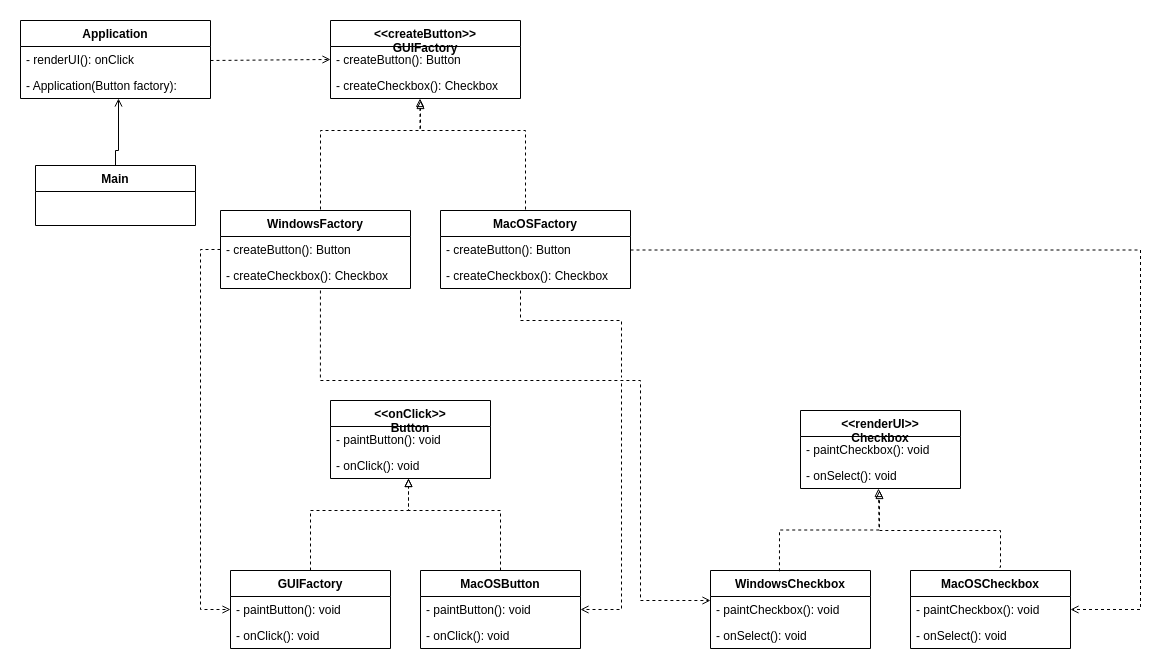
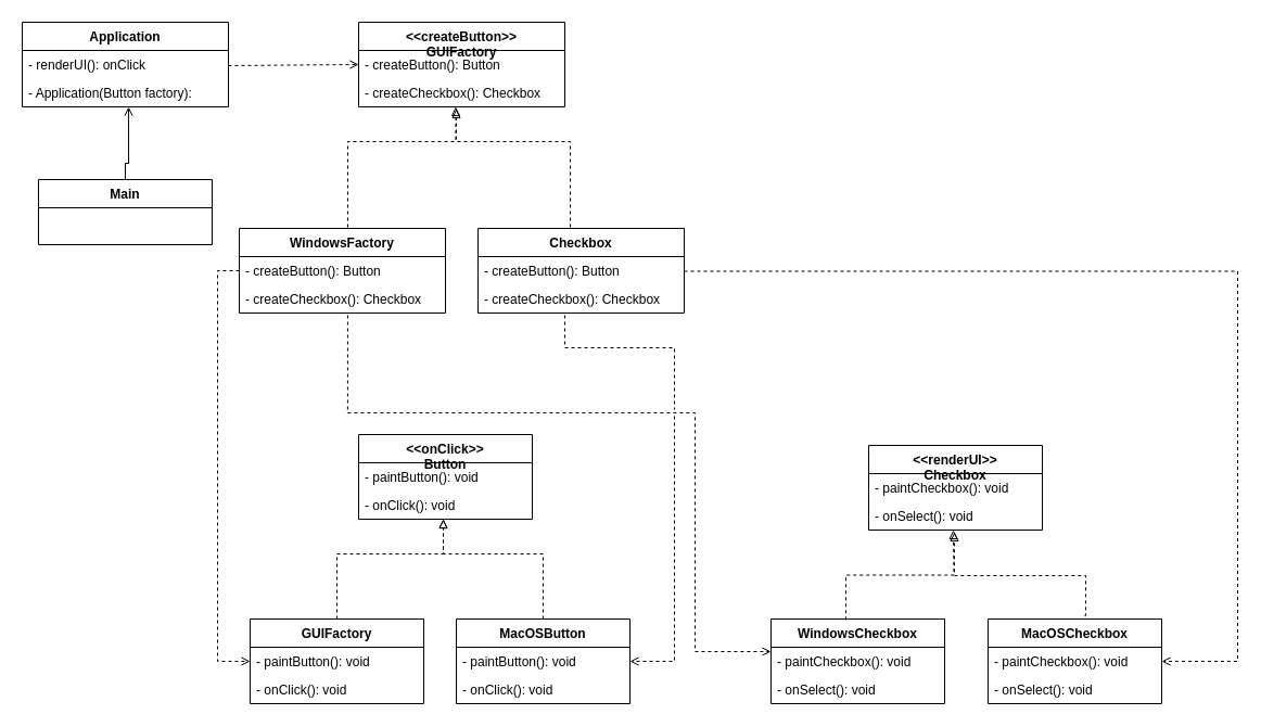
  <mxCell id="0" />
  <mxCell id="1" parent="0" />
  <mxCell id="2" value="Application" style="swimlane;fontStyle=1;align=center;verticalAlign=top;childLayout=stackLayout;horizontal=1;startSize=26;horizontalStack=0;resizeParent=1;resizeParentMax=0;resizeLast=0;collapsible=1;marginBottom=0;whiteSpace=wrap;html=1;" vertex="1" parent="1"><mxGeometry x="20" y="20" width="190" height="78" as="geometry" /></mxCell>
  <mxCell id="3" value="- renderUI(): onClick" style="text;strokeColor=none;fillColor=none;align=left;verticalAlign=top;spacingLeft=4;spacingRight=4;overflow=hidden;rotatable=0;points=[[0,0.5],[1,0.5]];portConstraint=eastwest;whiteSpace=wrap;html=1;" vertex="1" parent="2"><mxGeometry y="26" width="190" height="26" as="geometry" /></mxCell>
  <mxCell id="4" value="- Application(Button factory): " style="text;strokeColor=none;fillColor=none;align=left;verticalAlign=top;spacingLeft=4;spacingRight=4;overflow=hidden;rotatable=0;points=[[0,0.5],[1,0.5]];portConstraint=eastwest;whiteSpace=wrap;html=1;" vertex="1" parent="2"><mxGeometry y="52" width="190" height="26" as="geometry" /></mxCell>
  <mxCell id="5" value="MacOSButton" style="swimlane;fontStyle=1;align=center;verticalAlign=top;childLayout=stackLayout;horizontal=1;startSize=26;horizontalStack=0;resizeParent=1;resizeParentMax=0;resizeLast=0;collapsible=1;marginBottom=0;whiteSpace=wrap;html=1;" vertex="1" parent="1"><mxGeometry x="420" y="570" width="160" height="78" as="geometry" /></mxCell>
  <mxCell id="6" value="- paintButton(): void" style="text;strokeColor=none;fillColor=none;align=left;verticalAlign=top;spacingLeft=4;spacingRight=4;overflow=hidden;rotatable=0;points=[[0,0.5],[1,0.5]];portConstraint=eastwest;whiteSpace=wrap;html=1;" vertex="1" parent="5"><mxGeometry y="26" width="160" height="26" as="geometry" /></mxCell>
  <mxCell id="7" value="- onClick(): void" style="text;strokeColor=none;fillColor=none;align=left;verticalAlign=top;spacingLeft=4;spacingRight=4;overflow=hidden;rotatable=0;points=[[0,0.5],[1,0.5]];portConstraint=eastwest;whiteSpace=wrap;html=1;" vertex="1" parent="5"><mxGeometry y="52" width="160" height="26" as="geometry" /></mxCell>
  <mxCell id="8" value="&amp;lt;&amp;lt;renderUI&amp;gt;&amp;gt;&lt;div&gt;Checkbox&lt;/div&gt;" style="swimlane;fontStyle=1;align=center;verticalAlign=top;childLayout=stackLayout;horizontal=1;startSize=26;horizontalStack=0;resizeParent=1;resizeParentMax=0;resizeLast=0;collapsible=1;marginBottom=0;whiteSpace=wrap;html=1;" vertex="1" parent="1"><mxGeometry x="800" y="410" width="160" height="78" as="geometry" /></mxCell>
  <mxCell id="9" value="- paintCheckbox(): void" style="text;strokeColor=none;fillColor=none;align=left;verticalAlign=top;spacingLeft=4;spacingRight=4;overflow=hidden;rotatable=0;points=[[0,0.5],[1,0.5]];portConstraint=eastwest;whiteSpace=wrap;html=1;" vertex="1" parent="8"><mxGeometry y="26" width="160" height="26" as="geometry" /></mxCell>
  <mxCell id="10" value="- onSelect(): void" style="text;strokeColor=none;fillColor=none;align=left;verticalAlign=top;spacingLeft=4;spacingRight=4;overflow=hidden;rotatable=0;points=[[0,0.5],[1,0.5]];portConstraint=eastwest;whiteSpace=wrap;html=1;" vertex="1" parent="8"><mxGeometry y="52" width="160" height="26" as="geometry" /></mxCell>
- <mxCell id="11" value="MacOSFactory" style="swimlane;fontStyle=1;align=center;verticalAlign=top;childLayout=stackLayout;horizontal=1;startSize=26;horizontalStack=0;resizeParent=1;resizeParentMax=0;resizeLast=0;collapsible=1;marginBottom=0;whiteSpace=wrap;html=1;" vertex="1" parent="1"><mxGeometry x="440" y="210" width="190" height="78" as="geometry" /></mxCell>
+ <mxCell id="11" value="Checkbox" style="swimlane;fontStyle=1;align=center;verticalAlign=top;childLayout=stackLayout;horizontal=1;startSize=26;horizontalStack=0;resizeParent=1;resizeParentMax=0;resizeLast=0;collapsible=1;marginBottom=0;whiteSpace=wrap;html=1;" vertex="1" parent="1"><mxGeometry x="440" y="210" width="190" height="78" as="geometry" /></mxCell>
  <mxCell id="12" value="- createButton(): Button" style="text;strokeColor=none;fillColor=none;align=left;verticalAlign=top;spacingLeft=4;spacingRight=4;overflow=hidden;rotatable=0;points=[[0,0.5],[1,0.5]];portConstraint=eastwest;whiteSpace=wrap;html=1;" vertex="1" parent="11"><mxGeometry y="26" width="190" height="26" as="geometry" /></mxCell>
  <mxCell id="13" value="- createCheckbox(): Checkbox" style="text;strokeColor=none;fillColor=none;align=left;verticalAlign=top;spacingLeft=4;spacingRight=4;overflow=hidden;rotatable=0;points=[[0,0.5],[1,0.5]];portConstraint=eastwest;whiteSpace=wrap;html=1;" vertex="1" parent="11"><mxGeometry y="52" width="190" height="26" as="geometry" /></mxCell>
  <mxCell id="14" value="GUIFactory" style="swimlane;fontStyle=1;align=center;verticalAlign=top;childLayout=stackLayout;horizontal=1;startSize=26;horizontalStack=0;resizeParent=1;resizeParentMax=0;resizeLast=0;collapsible=1;marginBottom=0;whiteSpace=wrap;html=1;" vertex="1" parent="1"><mxGeometry x="230" y="570" width="160" height="78" as="geometry" /></mxCell>
  <mxCell id="15" value="- paintButton(): void" style="text;strokeColor=none;fillColor=none;align=left;verticalAlign=top;spacingLeft=4;spacingRight=4;overflow=hidden;rotatable=0;points=[[0,0.5],[1,0.5]];portConstraint=eastwest;whiteSpace=wrap;html=1;" vertex="1" parent="14"><mxGeometry y="26" width="160" height="26" as="geometry" /></mxCell>
  <mxCell id="16" value="- onClick(): void" style="text;strokeColor=none;fillColor=none;align=left;verticalAlign=top;spacingLeft=4;spacingRight=4;overflow=hidden;rotatable=0;points=[[0,0.5],[1,0.5]];portConstraint=eastwest;whiteSpace=wrap;html=1;" vertex="1" parent="14"><mxGeometry y="52" width="160" height="26" as="geometry" /></mxCell>
  <mxCell id="17" value="WindowsCheckbox" style="swimlane;fontStyle=1;align=center;verticalAlign=top;childLayout=stackLayout;horizontal=1;startSize=26;horizontalStack=0;resizeParent=1;resizeParentMax=0;resizeLast=0;collapsible=1;marginBottom=0;whiteSpace=wrap;html=1;" vertex="1" parent="1"><mxGeometry x="710" y="570" width="160" height="78" as="geometry" /></mxCell>
  <mxCell id="18" value="" style="html=1;labelBackgroundColor=#ffffff;jettySize=auto;orthogonalLoop=1;fontSize=14;rounded=0;jumpStyle=gap;edgeStyle=orthogonalEdgeStyle;startArrow=none;endArrow=block;endFill=0;dashed=1;strokeWidth=1;exitX=0.556;exitY=-0.041;exitDx=0;exitDy=0;exitPerimeter=0;" edge="1" parent="17" source="28"><mxGeometry width="48" height="48" relative="1" as="geometry"><mxPoint x="290" y="-20" as="sourcePoint" /><mxPoint x="169" y="-80" as="targetPoint" /><Array as="points"><mxPoint x="290" y="-3" /><mxPoint x="290" y="-40" /><mxPoint x="169" y="-40" /></Array></mxGeometry></mxCell>
  <mxCell id="19" value="- paintCheckbox(): void" style="text;strokeColor=none;fillColor=none;align=left;verticalAlign=top;spacingLeft=4;spacingRight=4;overflow=hidden;rotatable=0;points=[[0,0.5],[1,0.5]];portConstraint=eastwest;whiteSpace=wrap;html=1;" vertex="1" parent="17"><mxGeometry y="26" width="160" height="26" as="geometry" /></mxCell>
  <mxCell id="20" value="- onSelect(): void" style="text;strokeColor=none;fillColor=none;align=left;verticalAlign=top;spacingLeft=4;spacingRight=4;overflow=hidden;rotatable=0;points=[[0,0.5],[1,0.5]];portConstraint=eastwest;whiteSpace=wrap;html=1;" vertex="1" parent="17"><mxGeometry y="52" width="160" height="26" as="geometry" /></mxCell>
  <mxCell id="21" value="&amp;lt;&amp;lt;createButton&amp;gt;&amp;gt;&lt;div&gt;GUIFactory&lt;/div&gt;" style="swimlane;fontStyle=1;align=center;verticalAlign=top;childLayout=stackLayout;horizontal=1;startSize=26;horizontalStack=0;resizeParent=1;resizeParentMax=0;resizeLast=0;collapsible=1;marginBottom=0;whiteSpace=wrap;html=1;" vertex="1" parent="1"><mxGeometry x="330" y="20" width="190" height="78" as="geometry" /></mxCell>
  <mxCell id="22" value="- createButton(): Button" style="text;strokeColor=none;fillColor=none;align=left;verticalAlign=top;spacingLeft=4;spacingRight=4;overflow=hidden;rotatable=0;points=[[0,0.5],[1,0.5]];portConstraint=eastwest;whiteSpace=wrap;html=1;" vertex="1" parent="21"><mxGeometry y="26" width="190" height="26" as="geometry" /></mxCell>
  <mxCell id="23" value="- createCheckbox(): Checkbox" style="text;strokeColor=none;fillColor=none;align=left;verticalAlign=top;spacingLeft=4;spacingRight=4;overflow=hidden;rotatable=0;points=[[0,0.5],[1,0.5]];portConstraint=eastwest;whiteSpace=wrap;html=1;" vertex="1" parent="21"><mxGeometry y="52" width="190" height="26" as="geometry" /></mxCell>
  <mxCell id="24" value="Main" style="swimlane;fontStyle=1;align=center;verticalAlign=top;childLayout=stackLayout;horizontal=1;startSize=26;horizontalStack=0;resizeParent=1;resizeParentMax=0;resizeLast=0;collapsible=1;marginBottom=0;whiteSpace=wrap;html=1;" vertex="1" parent="1"><mxGeometry x="35" y="165" width="160" height="60" as="geometry" /></mxCell>
  <mxCell id="25" value="&amp;lt;&amp;lt;onClick&amp;gt;&amp;gt;&lt;div&gt;Button&lt;/div&gt;" style="swimlane;fontStyle=1;align=center;verticalAlign=top;childLayout=stackLayout;horizontal=1;startSize=26;horizontalStack=0;resizeParent=1;resizeParentMax=0;resizeLast=0;collapsible=1;marginBottom=0;whiteSpace=wrap;html=1;" vertex="1" parent="1"><mxGeometry x="330" y="400" width="160" height="78" as="geometry" /></mxCell>
  <mxCell id="26" value="- paintButton(): void" style="text;strokeColor=none;fillColor=none;align=left;verticalAlign=top;spacingLeft=4;spacingRight=4;overflow=hidden;rotatable=0;points=[[0,0.5],[1,0.5]];portConstraint=eastwest;whiteSpace=wrap;html=1;" vertex="1" parent="25"><mxGeometry y="26" width="160" height="26" as="geometry" /></mxCell>
  <mxCell id="27" value="- onClick(): void" style="text;strokeColor=none;fillColor=none;align=left;verticalAlign=top;spacingLeft=4;spacingRight=4;overflow=hidden;rotatable=0;points=[[0,0.5],[1,0.5]];portConstraint=eastwest;whiteSpace=wrap;html=1;" vertex="1" parent="25"><mxGeometry y="52" width="160" height="26" as="geometry" /></mxCell>
  <mxCell id="28" value="MacOSCheckbox" style="swimlane;fontStyle=1;align=center;verticalAlign=top;childLayout=stackLayout;horizontal=1;startSize=26;horizontalStack=0;resizeParent=1;resizeParentMax=0;resizeLast=0;collapsible=1;marginBottom=0;whiteSpace=wrap;html=1;" vertex="1" parent="1"><mxGeometry x="910" y="570" width="160" height="78" as="geometry" /></mxCell>
  <mxCell id="29" value="- paintCheckbox(): void" style="text;strokeColor=none;fillColor=none;align=left;verticalAlign=top;spacingLeft=4;spacingRight=4;overflow=hidden;rotatable=0;points=[[0,0.5],[1,0.5]];portConstraint=eastwest;whiteSpace=wrap;html=1;" vertex="1" parent="28"><mxGeometry y="26" width="160" height="26" as="geometry" /></mxCell>
  <mxCell id="30" value="- onSelect(): void" style="text;strokeColor=none;fillColor=none;align=left;verticalAlign=top;spacingLeft=4;spacingRight=4;overflow=hidden;rotatable=0;points=[[0,0.5],[1,0.5]];portConstraint=eastwest;whiteSpace=wrap;html=1;" vertex="1" parent="28"><mxGeometry y="52" width="160" height="26" as="geometry" /></mxCell>
  <mxCell id="31" value="WindowsFactory" style="swimlane;fontStyle=1;align=center;verticalAlign=top;childLayout=stackLayout;horizontal=1;startSize=26;horizontalStack=0;resizeParent=1;resizeParentMax=0;resizeLast=0;collapsible=1;marginBottom=0;whiteSpace=wrap;html=1;" vertex="1" parent="1"><mxGeometry x="220" y="210" width="190" height="78" as="geometry" /></mxCell>
  <mxCell id="32" value="- createButton(): Button" style="text;strokeColor=none;fillColor=none;align=left;verticalAlign=top;spacingLeft=4;spacingRight=4;overflow=hidden;rotatable=0;points=[[0,0.5],[1,0.5]];portConstraint=eastwest;whiteSpace=wrap;html=1;" vertex="1" parent="31"><mxGeometry y="26" width="190" height="26" as="geometry" /></mxCell>
  <mxCell id="33" value="- createCheckbox(): Checkbox" style="text;strokeColor=none;fillColor=none;align=left;verticalAlign=top;spacingLeft=4;spacingRight=4;overflow=hidden;rotatable=0;points=[[0,0.5],[1,0.5]];portConstraint=eastwest;whiteSpace=wrap;html=1;" vertex="1" parent="31"><mxGeometry y="52" width="190" height="26" as="geometry" /></mxCell>
  <mxCell id="34" value="" style="html=1;labelBackgroundColor=#ffffff;jettySize=auto;orthogonalLoop=1;fontSize=14;rounded=0;jumpStyle=gap;edgeStyle=orthogonalEdgeStyle;startArrow=none;endArrow=block;endFill=0;dashed=1;strokeWidth=1;exitX=0.5;exitY=0;exitDx=0;exitDy=0;" edge="1" parent="1" source="31"><mxGeometry width="48" height="48" relative="1" as="geometry"><mxPoint x="320" y="200" as="sourcePoint" /><mxPoint x="419.5" y="98" as="targetPoint" /><Array as="points"><mxPoint x="320" y="210" /><mxPoint x="320" y="130" /><mxPoint x="420" y="130" /></Array></mxGeometry></mxCell>
  <mxCell id="35" value="" style="html=1;labelBackgroundColor=#ffffff;jettySize=auto;orthogonalLoop=1;fontSize=14;rounded=0;jumpStyle=gap;edgeStyle=orthogonalEdgeStyle;startArrow=none;endArrow=block;endFill=0;dashed=1;strokeWidth=1;exitX=0.5;exitY=0;exitDx=0;exitDy=0;" edge="1" parent="1"><mxGeometry width="48" height="48" relative="1" as="geometry"><mxPoint x="520" y="210" as="sourcePoint" /><mxPoint x="420" y="100" as="targetPoint" /><Array as="points"><mxPoint x="525" y="210" /><mxPoint x="525" y="130" /><mxPoint x="420" y="130" /></Array></mxGeometry></mxCell>
  <mxCell id="36" value="" style="html=1;labelBackgroundColor=#ffffff;jettySize=auto;orthogonalLoop=1;fontSize=14;rounded=0;jumpStyle=gap;edgeStyle=orthogonalEdgeStyle;startArrow=none;endArrow=block;endFill=0;dashed=1;strokeWidth=1;exitX=0.5;exitY=0;exitDx=0;exitDy=0;" edge="1" parent="1" source="14"><mxGeometry width="48" height="48" relative="1" as="geometry"><mxPoint x="300" y="530" as="sourcePoint" /><mxPoint x="408" y="478" as="targetPoint" /><Array as="points"><mxPoint x="310" y="510" /><mxPoint x="408" y="510" /></Array></mxGeometry></mxCell>
  <mxCell id="37" value="" style="html=1;labelBackgroundColor=#ffffff;jettySize=auto;orthogonalLoop=1;fontSize=14;rounded=0;jumpStyle=gap;edgeStyle=orthogonalEdgeStyle;startArrow=none;endArrow=block;endFill=0;dashed=1;strokeWidth=1;exitX=0.5;exitY=0;exitDx=0;exitDy=0;" edge="1" parent="1" source="5"><mxGeometry width="48" height="48" relative="1" as="geometry"><mxPoint x="400" y="570" as="sourcePoint" /><mxPoint x="408" y="478" as="targetPoint" /><Array as="points"><mxPoint x="500" y="510" /><mxPoint x="408" y="510" /></Array></mxGeometry></mxCell>
  <mxCell id="38" value="" style="html=1;labelBackgroundColor=#ffffff;jettySize=auto;orthogonalLoop=1;fontSize=14;rounded=0;jumpStyle=gap;edgeStyle=orthogonalEdgeStyle;startArrow=none;endArrow=block;endFill=0;dashed=1;strokeWidth=1;exitX=0.431;exitY=0.01;exitDx=0;exitDy=0;exitPerimeter=0;" edge="1" parent="1" source="17"><mxGeometry width="48" height="48" relative="1" as="geometry"><mxPoint x="770" y="537" as="sourcePoint" /><mxPoint x="878" y="488" as="targetPoint" /></mxGeometry></mxCell>
  <mxCell id="39" value="" style="html=1;labelBackgroundColor=#ffffff;jettySize=auto;orthogonalLoop=1;fontSize=14;rounded=0;jumpStyle=gap;edgeStyle=orthogonalEdgeStyle;startArrow=none;endArrow=open;dashed=1;strokeWidth=1;entryX=0;entryY=0.5;entryDx=0;entryDy=0;" edge="1" parent="1" target="22"><mxGeometry width="48" height="48" relative="1" as="geometry"><mxPoint x="210" y="60" as="sourcePoint" /><mxPoint x="258" as="targetPoint" y="10" /><Array as="points"><mxPoint x="271" y="60" /><mxPoint x="271" y="59" /></Array></mxGeometry></mxCell>
  <mxCell id="40" value="" style="html=1;labelBackgroundColor=#ffffff;jettySize=auto;orthogonalLoop=1;fontSize=14;rounded=0;jumpStyle=gap;edgeStyle=orthogonalEdgeStyle;startArrow=none;endArrow=open;dashed=1;strokeWidth=1;exitX=0;exitY=0.5;exitDx=0;exitDy=0;entryX=0;entryY=0.5;entryDx=0;entryDy=0;" edge="1" parent="1" source="32" target="15"><mxGeometry width="48" height="48" relative="1" as="geometry"><mxPoint x="210" y="250" as="sourcePoint" /><mxPoint x="175" y="620" as="targetPoint" /></mxGeometry></mxCell>
  <mxCell id="41" value="" style="html=1;labelBackgroundColor=#ffffff;jettySize=auto;orthogonalLoop=1;fontSize=14;rounded=0;jumpStyle=gap;edgeStyle=orthogonalEdgeStyle;startArrow=none;endArrow=open;dashed=1;strokeWidth=1;exitX=0.526;exitY=1.077;exitDx=0;exitDy=0;exitPerimeter=0;" edge="1" parent="1" source="33"><mxGeometry width="48" height="48" relative="1" as="geometry"><mxPoint x="290" y="321" as="sourcePoint" /><mxPoint x="710" y="600" as="targetPoint" /><Array as="points"><mxPoint x="320" y="380" /><mxPoint x="640" y="380" /><mxPoint x="640" y="600" /></Array></mxGeometry></mxCell>
  <mxCell id="42" value="" style="html=1;labelBackgroundColor=#ffffff;jettySize=auto;orthogonalLoop=1;fontSize=14;rounded=0;jumpStyle=gap;edgeStyle=orthogonalEdgeStyle;startArrow=none;endArrow=open;dashed=1;strokeWidth=1;entryX=1;entryY=0.5;entryDx=0;entryDy=0;" edge="1" parent="1" target="29"><mxGeometry width="48" height="48" relative="1" as="geometry"><mxPoint x="630" y="249.5" as="sourcePoint" /><mxPoint x="1140" y="600" as="targetPoint" /><Array as="points"><mxPoint x="1140" y="250" /><mxPoint x="1140" y="609" /></Array></mxGeometry></mxCell>
  <mxCell id="43" value="" style="html=1;labelBackgroundColor=#ffffff;jettySize=auto;orthogonalLoop=1;fontSize=14;rounded=0;jumpStyle=gap;edgeStyle=orthogonalEdgeStyle;startArrow=none;endArrow=open;dashed=1;strokeWidth=1;entryX=1;entryY=0.5;entryDx=0;entryDy=0;" edge="1" parent="1" target="6"><mxGeometry width="48" height="48" relative="1" as="geometry"><mxPoint x="520" y="290" as="sourcePoint" /><mxPoint x="620" y="620" as="targetPoint" /><Array as="points"><mxPoint x="520" y="320" /><mxPoint x="621" y="320" /><mxPoint x="621" y="609" /></Array></mxGeometry></mxCell>
  <mxCell id="44" value="" style="html=1;labelBackgroundColor=#ffffff;jettySize=auto;orthogonalLoop=1;fontSize=14;rounded=0;jumpStyle=gap;edgeStyle=orthogonalEdgeStyle;startArrow=none;endArrow=open;strokeWidth=1;exitX=0.5;exitY=0;exitDx=0;exitDy=0;" edge="1" parent="1" source="24"><mxGeometry width="48" height="48" relative="1" as="geometry"><mxPoint x="118" y="140" as="sourcePoint" /><mxPoint x="118" y="98" as="targetPoint" /><Array as="points"><mxPoint x="118" y="150" /></Array></mxGeometry></mxCell>
